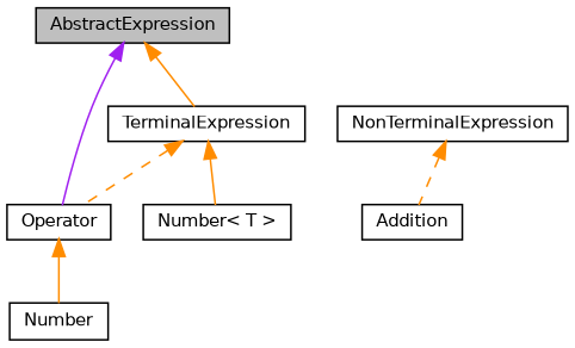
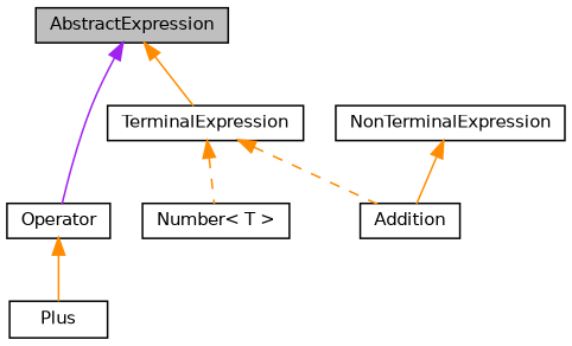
  digraph {
    node [color=black fillcolor=white fontname=Helvetica fontsize=10 shape=record style=filled]
    edge [color=darkorange dir=back fontname=Helvetica fontsize=10 labelfontname=Helvetica labelfontsize=10 style=solid]
    n1 [fillcolor=grey75 fontcolor=black height=0.2 label=AbstractExpression width=0.4]
    n2 [height=0.2 label=TerminalExpression width=0.4]
    n3 [height=0.2 label=Operator width=0.4]
    n4 [height=0.2 label=NonTerminalExpression width=0.4]
    n5 [height=0.2 label=Addition width=0.4]
    n6 [height=0.2 label="Number\< T \>" width=0.4]
-   n7 [height=0.2 label=Number width=0.4]
+   n7 [height=0.2 label=Plus width=0.4]
    n1 -> n2
    n1 -> n3 [color=purple]
-   n2 -> n3 [style=dashed]
-   n2 -> n6
+   n2 -> n5 [style=dashed]
+   n2 -> n6 [style=dashed]
    n3 -> n7
-   n4 -> n5 [style=dashed]
+   n4 -> n5
  }
